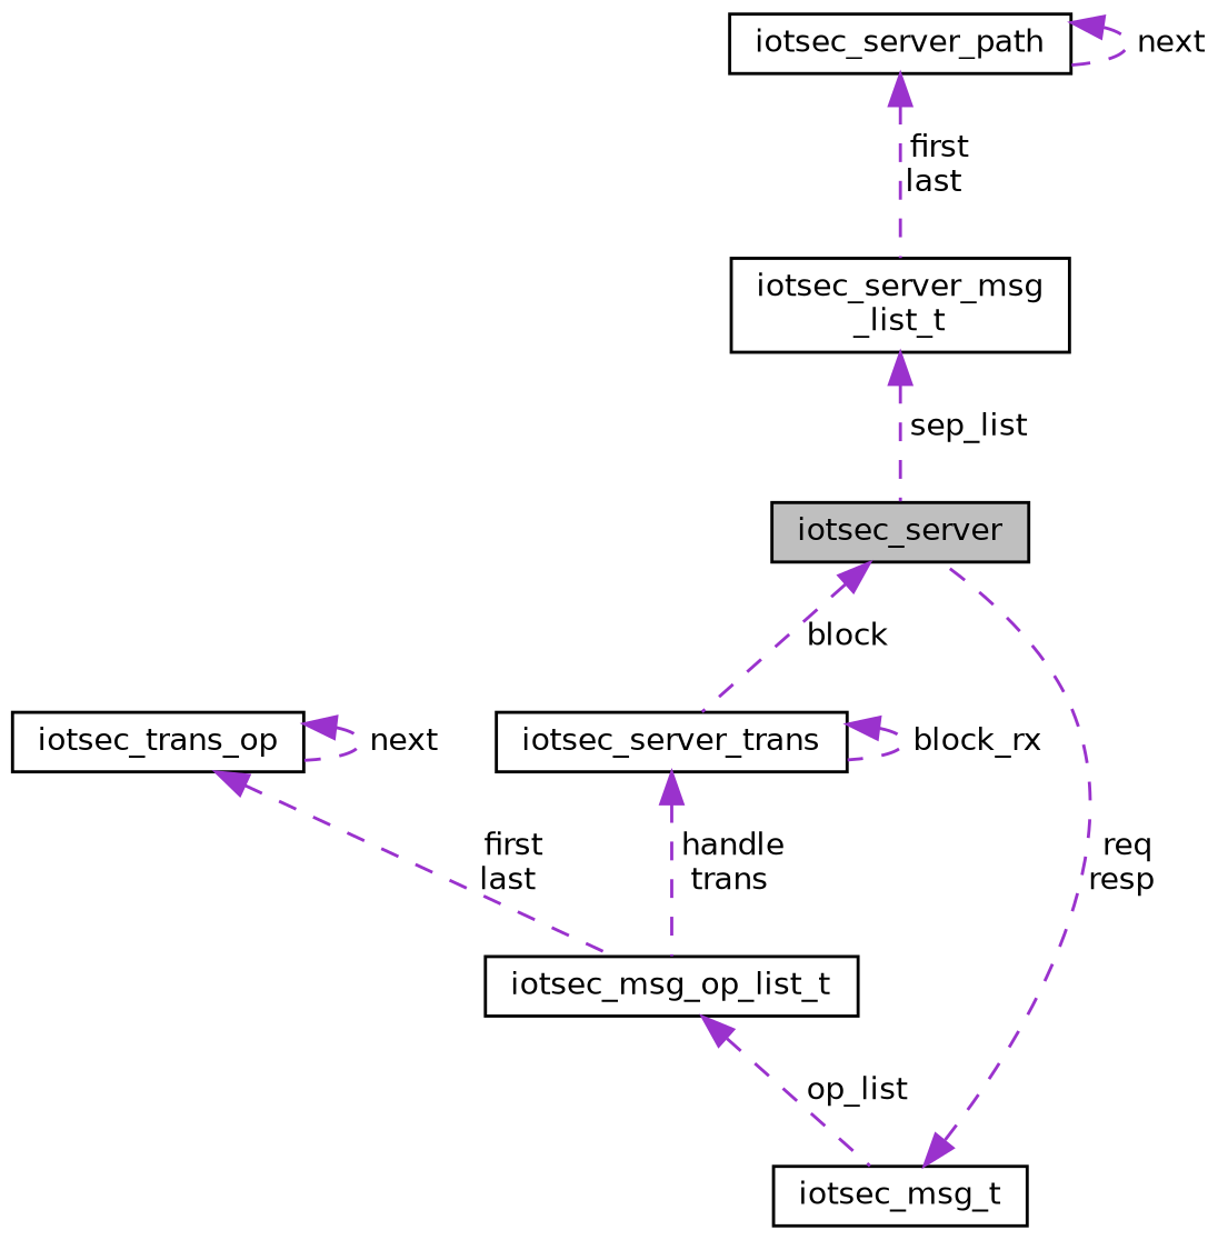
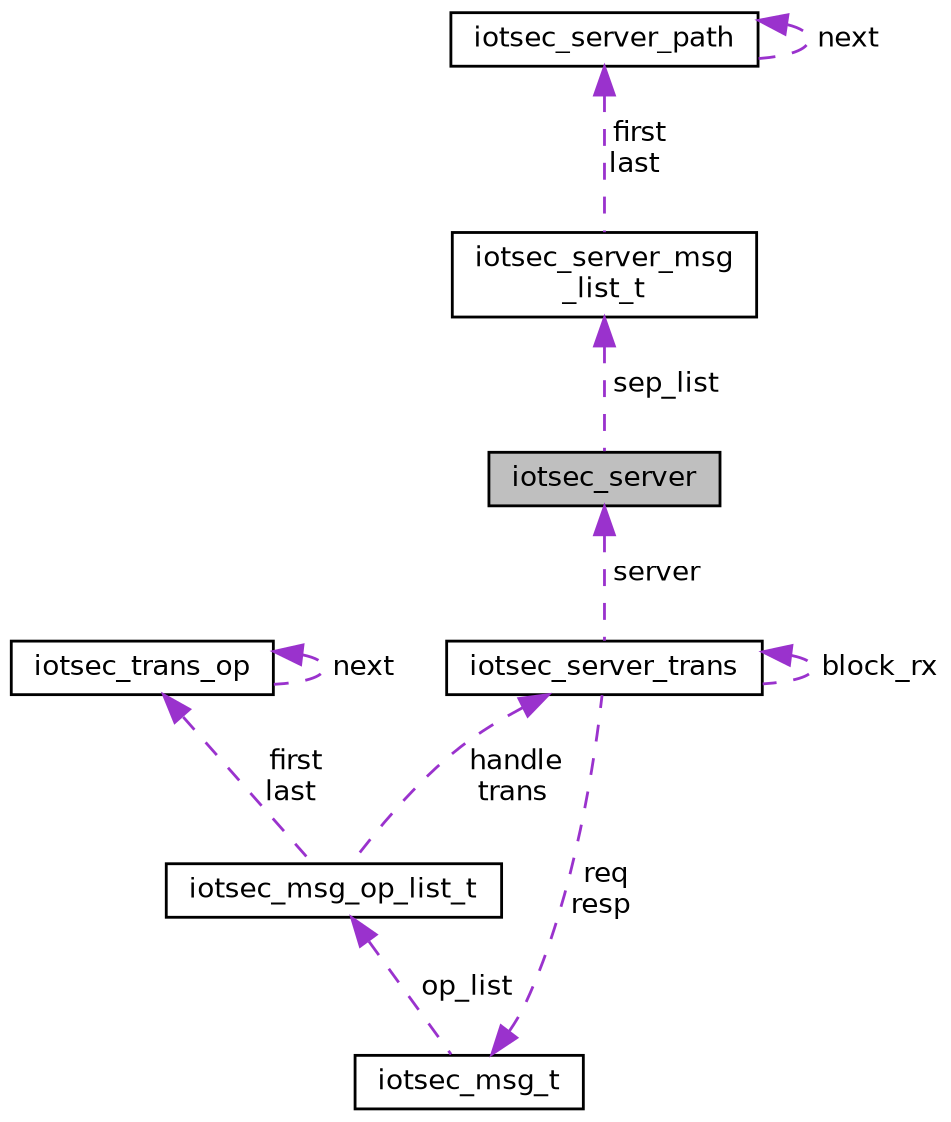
  digraph {
    node [color=black fillcolor=white fontname=Helvetica fontsize=10 shape=record style=filled]
    edge [color=darkorchid3 dir=back fontname=Helvetica fontsize=10 labelfontname=Helvetica labelfontsize=10 style=dashed]
    n1 [fillcolor=grey75 fontcolor=black height=0.2 label=iotsec_server width=0.4]
    n2 [height=0.2 label=iotsec_server_trans width=0.4]
    n3 [height=0.2 label=iotsec_msg_op_list_t width=0.4]
    n4 [height=0.2 label=iotsec_msg_t width=0.4]
    n5 [height=0.2 label=iotsec_trans_op width=0.4]
    n6 [height=0.2 label="iotsec_server_msg\l_list_t" width=0.4]
    n7 [height=0.2 label=iotsec_server_path width=0.4]
-   n1 -> n2 [label=" block"]
+   n1 -> n2 [label=" server"]
    n2 -> n2 [label=" block_rx"]
    n2 -> n3 [label=" handle\ntrans"]
    n3 -> n4 [label=" op_list"]
-   n4 -> n1 [label=" req\nresp"]
+   n4 -> n2 [label=" req\nresp"]
    n5 -> n3 [label=" first\nlast"]
    n5 -> n5 [label=" next"]
    n6 -> n1 [label=" sep_list"]
    n7 -> n6 [label=" first\nlast"]
    n7 -> n7 [label=" next"]
  }
